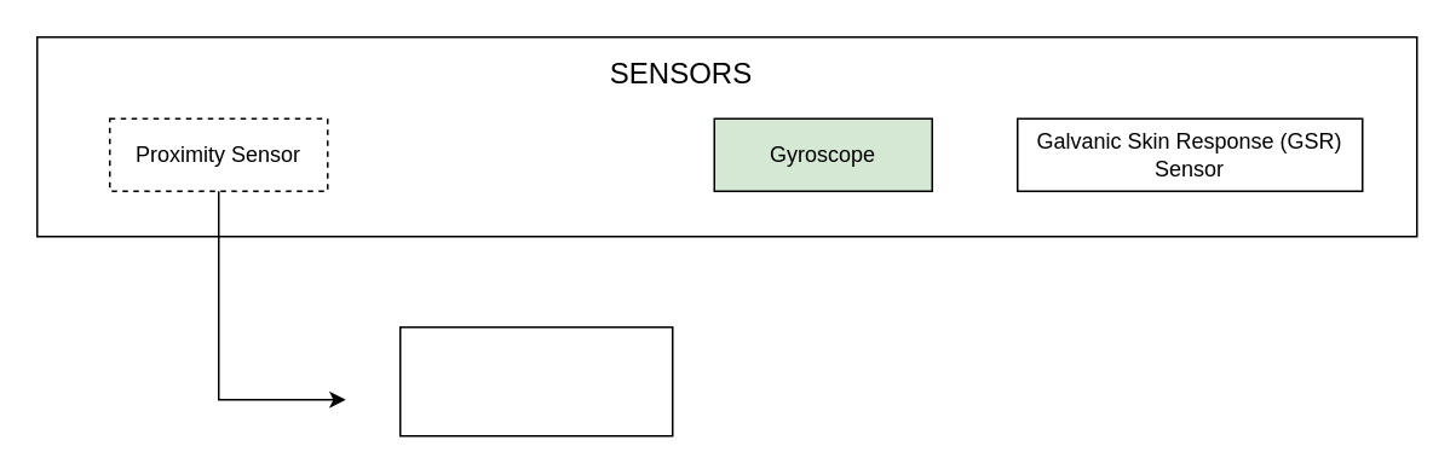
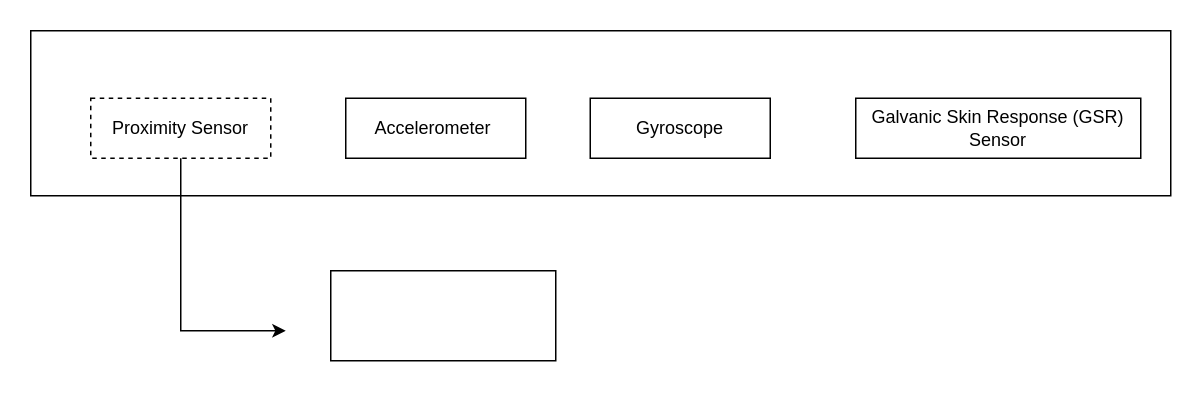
  <mxCell id="0" />
  <mxCell id="1" parent="0" />
  <mxCell id="2" value="" style="rounded=0;whiteSpace=wrap;html=1;" vertex="1" parent="1"><mxGeometry x="20" y="20" width="760" height="110" as="geometry" /></mxCell>
  <mxCell id="3" value="Proximity Sensor" style="rounded=0;whiteSpace=wrap;html=1;dashed=1;" vertex="1" parent="1"><mxGeometry x="60" y="65" width="120" height="40" as="geometry" /></mxCell>
- <mxCell id="5" value="Gyroscope" style="rounded=0;whiteSpace=wrap;html=1;fillColor=#d5e8d4;" vertex="1" parent="1"><mxGeometry x="393" y="65" width="120" height="40" as="geometry" /></mxCell>
- <mxCell id="6" value="Galvanic Skin Response (GSR) Sensor" style="rounded=0;whiteSpace=wrap;html=1;" vertex="1" parent="1"><mxGeometry x="560" y="65" width="190" height="40" as="geometry" /></mxCell>
- <mxCell id="7" value="SENSORS" style="text;html=1;align=center;verticalAlign=middle;whiteSpace=wrap;rounded=0;fontSize=16;" vertex="1" parent="1"><mxGeometry x="290" y="20" width="170" height="40" as="geometry" /></mxCell>
+ <mxCell id="4" value="Accelerometer&amp;nbsp;" style="rounded=0;whiteSpace=wrap;html=1;" vertex="1" parent="1"><mxGeometry x="230" y="65" width="120" height="40" as="geometry" /></mxCell>
+ <mxCell id="5" value="Gyroscope" style="rounded=0;whiteSpace=wrap;html=1;" vertex="1" parent="1"><mxGeometry x="393" y="65" width="120" height="40" as="geometry" /></mxCell>
+ <mxCell id="6" value="Galvanic Skin Response (GSR) Sensor" style="rounded=0;whiteSpace=wrap;html=1;" vertex="1" parent="1"><mxGeometry x="570" y="65" width="190" height="40" as="geometry" /></mxCell>
  <mxCell id="8" value="" style="endArrow=classic;html=1;rounded=0;exitX=0.5;exitY=1;exitDx=0;exitDy=0;" edge="1" parent="1" source="3"><mxGeometry width="50" height="50" relative="1" as="geometry"><mxPoint x="450" y="240" as="sourcePoint" /><mxPoint x="190" y="220" as="targetPoint" /><Array as="points"><mxPoint x="120" y="220" /></Array></mxGeometry></mxCell>
  <mxCell id="9" value="" style="rounded=0;whiteSpace=wrap;html=1;" vertex="1" parent="1"><mxGeometry x="220" y="180" width="150" height="60" as="geometry" /></mxCell>
